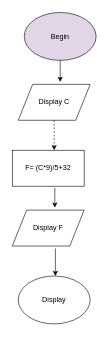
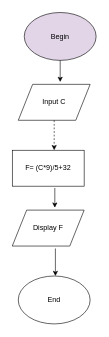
  <mxCell id="0" />
  <mxCell id="1" parent="0" />
  <mxCell id="2" value="Begin&lt;br&gt;" style="ellipse;whiteSpace=wrap;html=1;fillColor=#e1d5e7;" vertex="1" parent="1"><mxGeometry x="40" y="20" width="120" height="80" as="geometry" /></mxCell>
- <mxCell id="3" value="Display C" style="shape=parallelogram;perimeter=parallelogramPerimeter;whiteSpace=wrap;html=1;" vertex="1" parent="1"><mxGeometry x="30" y="140" width="120" height="60" as="geometry" /></mxCell>
+ <mxCell id="3" value="Input C" style="shape=parallelogram;perimeter=parallelogramPerimeter;whiteSpace=wrap;html=1;" vertex="1" parent="1"><mxGeometry x="30" y="140" width="120" height="60" as="geometry" /></mxCell>
  <mxCell id="4" value="F= (C*9)/5+32" style="rounded=0;whiteSpace=wrap;html=1;" vertex="1" parent="1"><mxGeometry x="20" y="250" width="120" height="60" as="geometry" /></mxCell>
  <mxCell id="5" value="Display F" style="shape=parallelogram;perimeter=parallelogramPerimeter;whiteSpace=wrap;html=1;" vertex="1" parent="1"><mxGeometry x="20" y="350" width="120" height="60" as="geometry" /></mxCell>
- <mxCell id="6" value="Display&lt;br&gt;" style="ellipse;whiteSpace=wrap;html=1;" vertex="1" parent="1"><mxGeometry x="30" y="460" width="120" height="80" as="geometry" /></mxCell>
+ <mxCell id="6" value="End&lt;br&gt;" style="ellipse;whiteSpace=wrap;html=1;" vertex="1" parent="1"><mxGeometry x="30" y="460" width="120" height="80" as="geometry" /></mxCell>
  <mxCell id="7" value="" style="endArrow=classic;html=1;exitX=0.5;exitY=1;exitDx=0;exitDy=0;" edge="1" parent="1" source="2"><mxGeometry width="50" height="50" relative="1" as="geometry"><mxPoint x="170" y="260" as="sourcePoint" /><mxPoint x="100" y="136" as="targetPoint" /></mxGeometry></mxCell>
  <mxCell id="8" value="" style="endArrow=classic;html=1;exitX=0.5;exitY=1;exitDx=0;exitDy=0;entryX=0.583;entryY=0;entryDx=0;entryDy=0;entryPerimeter=0;dashed=1;" edge="1" parent="1" source="3" target="4"><mxGeometry width="50" height="50" relative="1" as="geometry"><mxPoint x="170" y="360" as="sourcePoint" /><mxPoint x="220" y="310" as="targetPoint" /></mxGeometry></mxCell>
  <mxCell id="9" value="" style="endArrow=classic;html=1;exitX=0.592;exitY=1.05;exitDx=0;exitDy=0;exitPerimeter=0;entryX=0.592;entryY=-0.067;entryDx=0;entryDy=0;entryPerimeter=0;" edge="1" parent="1" source="4" target="5"><mxGeometry width="50" height="50" relative="1" as="geometry"><mxPoint x="170" y="460" as="sourcePoint" /><mxPoint x="220" y="410" as="targetPoint" /></mxGeometry></mxCell>
  <mxCell id="10" value="" style="endArrow=classic;html=1;exitX=0.6;exitY=1.067;exitDx=0;exitDy=0;exitPerimeter=0;" edge="1" parent="1" source="5"><mxGeometry width="50" height="50" relative="1" as="geometry"><mxPoint x="50" y="490" as="sourcePoint" /><mxPoint x="92" y="460" as="targetPoint" /></mxGeometry></mxCell>
